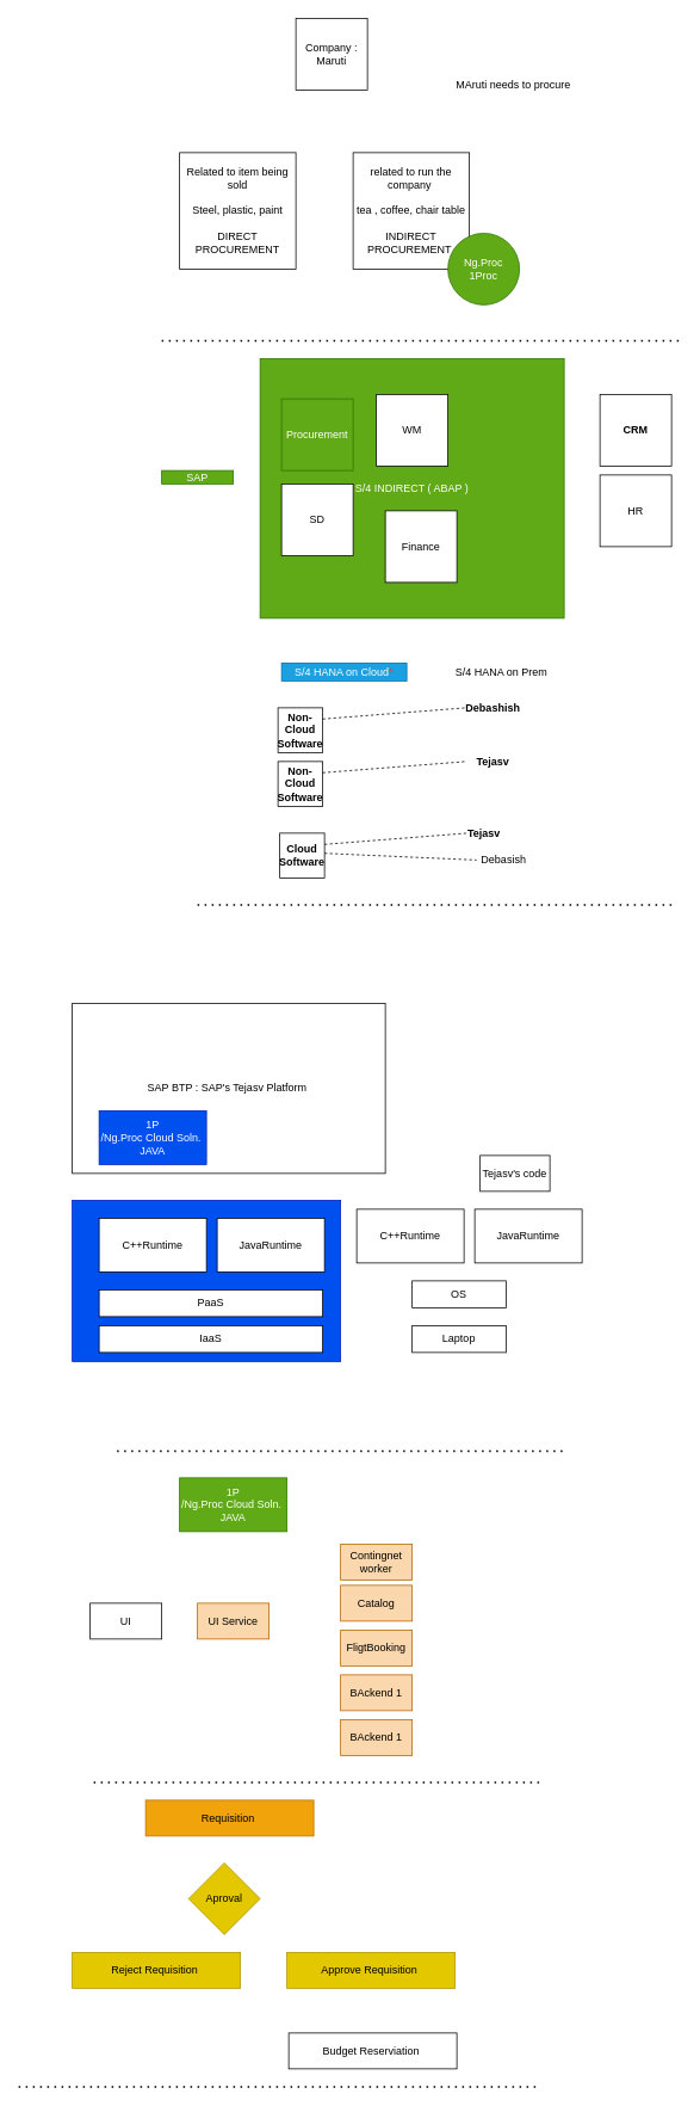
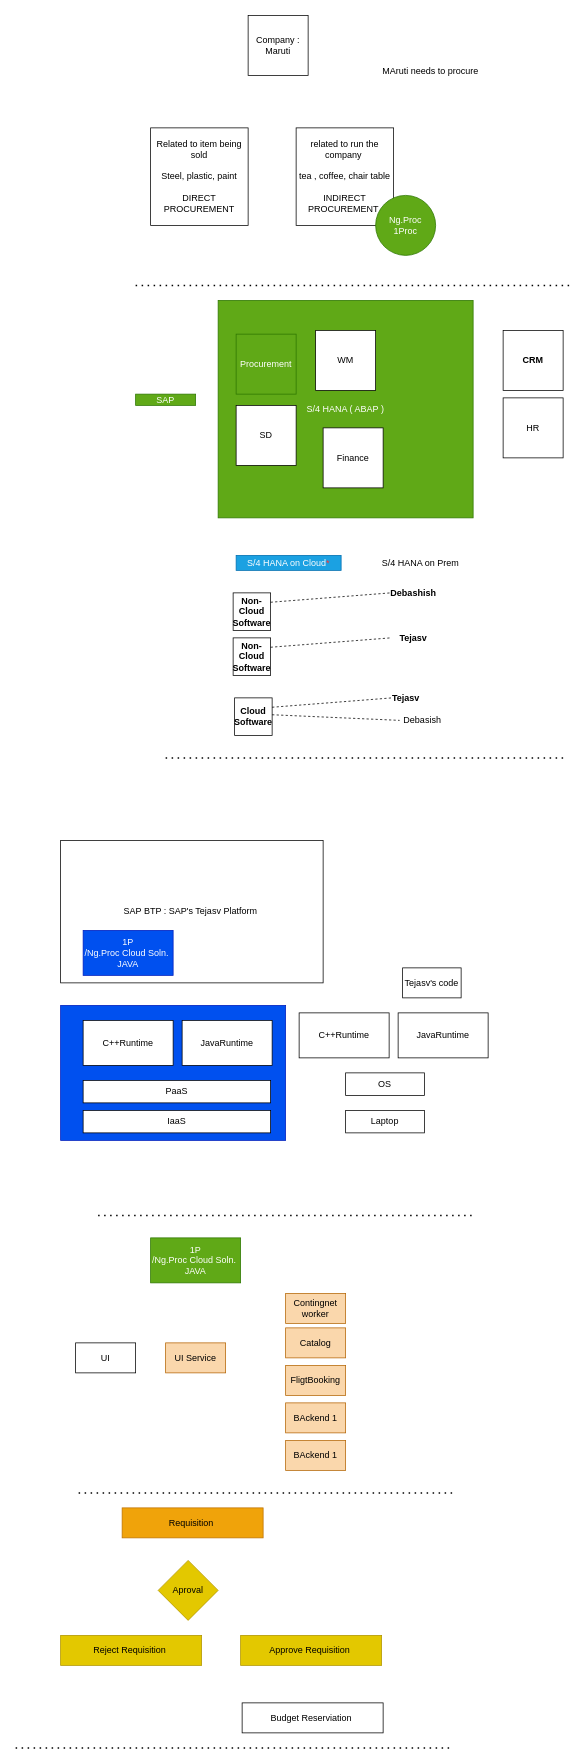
  <mxCell id="0" />
  <mxCell id="1" parent="0" />
  <mxCell id="2" value="" style="rounded=0;whiteSpace=wrap;html=1;fillColor=#0050ef;strokeColor=#001DBC;fontColor=#ffffff;" vertex="1" parent="1"><mxGeometry x="80" y="1340" width="300" height="180" as="geometry" /></mxCell>
  <mxCell id="3" value="SAP BTP : SAP's Tejasv Platform&amp;nbsp;" style="rounded=0;whiteSpace=wrap;html=1;" vertex="1" parent="1"><mxGeometry x="80" y="1120" width="350" height="190" as="geometry" /></mxCell>
- <mxCell id="4" value="S/4 INDIRECT ( ABAP )" style="text;html=1;align=center;verticalAlign=middle;whiteSpace=wrap;rounded=0;fillColor=#60a917;strokeColor=#2D7600;fontColor=#ffffff;labelPosition=center;verticalLabelPosition=middle;" vertex="1" parent="1"><mxGeometry x="290" y="400" width="340" height="290" as="geometry" /></mxCell>
+ <mxCell id="4" value="S/4 HANA ( ABAP )" style="text;html=1;align=center;verticalAlign=middle;whiteSpace=wrap;rounded=0;fillColor=#60a917;strokeColor=#2D7600;fontColor=#ffffff;labelPosition=center;verticalLabelPosition=middle;" vertex="1" parent="1"><mxGeometry x="290" y="400" width="340" height="290" as="geometry" /></mxCell>
  <mxCell id="5" value="Company : Maruti" style="whiteSpace=wrap;html=1;aspect=fixed;" vertex="1" parent="1"><mxGeometry x="330" y="20" width="80" height="80" as="geometry" /></mxCell>
  <mxCell id="6" value="Related to item being sold&lt;br&gt;&lt;br&gt;Steel, plastic, paint&lt;br&gt;&lt;br&gt;DIRECT PROCUREMENT" style="whiteSpace=wrap;html=1;aspect=fixed;" vertex="1" parent="1"><mxGeometry x="200" y="170" width="130" height="130" as="geometry" /></mxCell>
  <mxCell id="7" value="related to run the company&amp;nbsp;&lt;br&gt;&lt;br&gt;tea , coffee, chair table&lt;br&gt;&lt;br&gt;INDIRECT PROCUREMENT&amp;nbsp;" style="whiteSpace=wrap;html=1;aspect=fixed;" vertex="1" parent="1"><mxGeometry x="394" y="170" width="130" height="130" as="geometry" /></mxCell>
  <mxCell id="8" value="MAruti needs to procure&amp;nbsp;" style="text;html=1;strokeColor=none;fillColor=none;align=center;verticalAlign=middle;whiteSpace=wrap;rounded=0;" vertex="1" parent="1"><mxGeometry x="500" y="80" width="150" height="30" as="geometry" /></mxCell>
  <mxCell id="9" value="Ng.Proc&lt;br&gt;1Proc" style="ellipse;whiteSpace=wrap;html=1;aspect=fixed;fillColor=#60a917;strokeColor=#2D7600;fontColor=#ffffff;" vertex="1" parent="1"><mxGeometry x="500" y="260" width="80" height="80" as="geometry" /></mxCell>
  <mxCell id="10" value="" style="endArrow=none;dashed=1;html=1;dashPattern=1 3;strokeWidth=2;" edge="1" parent="1"><mxGeometry width="50" height="50" relative="1" as="geometry"><mxPoint x="180" y="380" as="sourcePoint" /><mxPoint x="760" y="380" as="targetPoint" /></mxGeometry></mxCell>
  <mxCell id="11" value="SAP" style="text;html=1;strokeColor=#2D7600;fillColor=#60a917;align=center;verticalAlign=middle;whiteSpace=wrap;rounded=0;fontColor=#ffffff;" vertex="1" parent="1"><mxGeometry x="180" y="525" width="80" height="15" as="geometry" /></mxCell>
  <mxCell id="12" value="Procurement" style="whiteSpace=wrap;html=1;aspect=fixed;fillColor=#60a917;strokeColor=#2D7600;fontColor=#ffffff;" vertex="1" parent="1"><mxGeometry x="314" y="445" width="80" height="80" as="geometry" /></mxCell>
  <mxCell id="13" value="SD" style="whiteSpace=wrap;html=1;aspect=fixed;" vertex="1" parent="1"><mxGeometry x="314" y="540" width="80" height="80" as="geometry" /></mxCell>
  <mxCell id="14" value="WM" style="whiteSpace=wrap;html=1;aspect=fixed;" vertex="1" parent="1"><mxGeometry x="420" y="440" width="80" height="80" as="geometry" /></mxCell>
  <mxCell id="15" value="Finance" style="whiteSpace=wrap;html=1;aspect=fixed;" vertex="1" parent="1"><mxGeometry x="430" y="570" width="80" height="80" as="geometry" /></mxCell>
  <mxCell id="16" value="CRM" style="whiteSpace=wrap;html=1;aspect=fixed;fontStyle=1" vertex="1" parent="1"><mxGeometry x="670" y="440" width="80" height="80" as="geometry" /></mxCell>
  <mxCell id="17" value="HR" style="whiteSpace=wrap;html=1;aspect=fixed;" vertex="1" parent="1"><mxGeometry x="670" y="530" width="80" height="80" as="geometry" /></mxCell>
  <mxCell id="18" value="S/4 HANA on Cloud&lt;font color=&quot;#ff3333&quot;&gt;*&lt;/font&gt;" style="text;html=1;strokeColor=#006EAF;fillColor=#1ba1e2;align=center;verticalAlign=middle;whiteSpace=wrap;rounded=0;fontColor=#ffffff;" vertex="1" parent="1"><mxGeometry x="314" y="740" width="140" height="20" as="geometry" /></mxCell>
  <mxCell id="19" value="S/4 HANA on Prem" style="text;html=1;strokeColor=none;fillColor=none;align=center;verticalAlign=middle;whiteSpace=wrap;rounded=0;" vertex="1" parent="1"><mxGeometry x="490" y="740" width="140" height="20" as="geometry" /></mxCell>
  <mxCell id="20" value="Non-Cloud Software" style="whiteSpace=wrap;html=1;aspect=fixed;fontStyle=1" vertex="1" parent="1"><mxGeometry x="310" y="790" width="50" height="50" as="geometry" /></mxCell>
  <mxCell id="21" value="" style="endArrow=none;dashed=1;html=1;exitX=1;exitY=0.25;exitDx=0;exitDy=0;fontStyle=1" edge="1" parent="1" source="20"><mxGeometry width="50" height="50" relative="1" as="geometry"><mxPoint x="460" y="840" as="sourcePoint" /><mxPoint x="520" y="790" as="targetPoint" /></mxGeometry></mxCell>
  <mxCell id="22" value="Debashish" style="text;html=1;align=center;verticalAlign=middle;resizable=0;points=[];autosize=1;strokeColor=none;fontStyle=1" vertex="1" parent="1"><mxGeometry x="510" y="780" width="80" height="20" as="geometry" /></mxCell>
  <mxCell id="23" value="Non-Cloud Software" style="whiteSpace=wrap;html=1;aspect=fixed;fontStyle=1" vertex="1" parent="1"><mxGeometry x="310" y="850" width="50" height="50" as="geometry" /></mxCell>
  <mxCell id="24" value="" style="endArrow=none;dashed=1;html=1;exitX=1;exitY=0.25;exitDx=0;exitDy=0;fontStyle=1" edge="1" parent="1" source="23"><mxGeometry width="50" height="50" relative="1" as="geometry"><mxPoint x="460" y="900" as="sourcePoint" /><mxPoint x="520" y="850" as="targetPoint" /></mxGeometry></mxCell>
  <mxCell id="25" value="Tejasv" style="text;html=1;align=center;verticalAlign=middle;resizable=0;points=[];autosize=1;strokeColor=none;fontStyle=1" vertex="1" parent="1"><mxGeometry x="525" y="840" width="50" height="20" as="geometry" /></mxCell>
  <mxCell id="26" value="Cloud Software" style="whiteSpace=wrap;html=1;aspect=fixed;fontStyle=1" vertex="1" parent="1"><mxGeometry x="312" y="930" width="50" height="50" as="geometry" /></mxCell>
  <mxCell id="27" value="" style="endArrow=none;dashed=1;html=1;exitX=1;exitY=0.25;exitDx=0;exitDy=0;fontStyle=1" edge="1" parent="1" source="26"><mxGeometry width="50" height="50" relative="1" as="geometry"><mxPoint x="462" y="980" as="sourcePoint" /><mxPoint x="522" y="930" as="targetPoint" /></mxGeometry></mxCell>
  <mxCell id="28" value="Tejasv" style="text;html=1;align=center;verticalAlign=middle;resizable=0;points=[];autosize=1;strokeColor=none;fontStyle=1" vertex="1" parent="1"><mxGeometry x="515" y="920" width="50" height="20" as="geometry" /></mxCell>
  <mxCell id="29" value="" style="endArrow=none;dashed=1;html=1;exitX=1;exitY=0.25;exitDx=0;exitDy=0;fontStyle=1" edge="1" parent="1"><mxGeometry width="50" height="50" relative="1" as="geometry"><mxPoint x="362" y="952.5" as="sourcePoint" /><mxPoint x="532" y="960" as="targetPoint" /></mxGeometry></mxCell>
  <mxCell id="30" value="Debasish" style="text;html=1;align=center;verticalAlign=middle;resizable=0;points=[];autosize=1;strokeColor=none;" vertex="1" parent="1"><mxGeometry x="527" y="950" width="70" height="20" as="geometry" /></mxCell>
  <mxCell id="31" value="" style="endArrow=none;dashed=1;html=1;dashPattern=1 3;strokeWidth=2;" edge="1" parent="1"><mxGeometry width="50" height="50" relative="1" as="geometry"><mxPoint x="220" y="1010" as="sourcePoint" /><mxPoint x="750" y="1010" as="targetPoint" /></mxGeometry></mxCell>
  <mxCell id="32" value="1P&lt;br&gt;/Ng.Proc Cloud Soln.&amp;nbsp; JAVA" style="rounded=0;whiteSpace=wrap;html=1;fillColor=#0050ef;strokeColor=#001DBC;fontColor=#ffffff;" vertex="1" parent="1"><mxGeometry x="110" y="1240" width="120" height="60" as="geometry" /></mxCell>
  <mxCell id="33" value="IaaS" style="rounded=0;whiteSpace=wrap;html=1;" vertex="1" parent="1"><mxGeometry x="110" y="1480" width="250" height="30" as="geometry" /></mxCell>
  <mxCell id="34" value="Laptop" style="rounded=0;whiteSpace=wrap;html=1;" vertex="1" parent="1"><mxGeometry x="460" y="1480" width="105" height="30" as="geometry" /></mxCell>
  <mxCell id="35" value="PaaS" style="rounded=0;whiteSpace=wrap;html=1;" vertex="1" parent="1"><mxGeometry x="110" y="1440" width="250" height="30" as="geometry" /></mxCell>
  <mxCell id="36" value="OS" style="rounded=0;whiteSpace=wrap;html=1;" vertex="1" parent="1"><mxGeometry x="460" y="1430" width="105" height="30" as="geometry" /></mxCell>
  <mxCell id="37" value="JavaRuntime" style="rounded=0;whiteSpace=wrap;html=1;" vertex="1" parent="1"><mxGeometry x="242" y="1360" width="120" height="60" as="geometry" /></mxCell>
  <mxCell id="38" value="C++Runtime" style="rounded=0;whiteSpace=wrap;html=1;" vertex="1" parent="1"><mxGeometry x="110" y="1360" width="120" height="60" as="geometry" /></mxCell>
  <mxCell id="39" value="JavaRuntime" style="rounded=0;whiteSpace=wrap;html=1;" vertex="1" parent="1"><mxGeometry x="530" y="1350" width="120" height="60" as="geometry" /></mxCell>
  <mxCell id="40" value="C++Runtime" style="rounded=0;whiteSpace=wrap;html=1;" vertex="1" parent="1"><mxGeometry x="398" y="1350" width="120" height="60" as="geometry" /></mxCell>
  <mxCell id="41" value="Tejasv's code" style="rounded=0;whiteSpace=wrap;html=1;" vertex="1" parent="1"><mxGeometry x="536" y="1290" width="78" height="40" as="geometry" /></mxCell>
  <mxCell id="42" value="" style="endArrow=none;dashed=1;html=1;dashPattern=1 3;strokeWidth=2;" edge="1" parent="1"><mxGeometry width="50" height="50" relative="1" as="geometry"><mxPoint x="130" y="1620" as="sourcePoint" /><mxPoint x="630" y="1620" as="targetPoint" /></mxGeometry></mxCell>
  <mxCell id="43" value="1P&lt;br&gt;/Ng.Proc Cloud Soln.&amp;nbsp; JAVA" style="rounded=0;whiteSpace=wrap;html=1;fillColor=#60a917;strokeColor=#2D7600;fontColor=#ffffff;" vertex="1" parent="1"><mxGeometry x="200" y="1650" width="120" height="60" as="geometry" /></mxCell>
  <mxCell id="44" value="UI" style="rounded=0;whiteSpace=wrap;html=1;" vertex="1" parent="1"><mxGeometry x="100" y="1790" width="80" height="40" as="geometry" /></mxCell>
  <mxCell id="45" value="Contingnet worker" style="rounded=0;whiteSpace=wrap;html=1;fillColor=#fad7ac;strokeColor=#b46504;fontColor=#000000;" vertex="1" parent="1"><mxGeometry x="380" y="1724" width="80" height="40" as="geometry" /></mxCell>
  <mxCell id="46" value="BAckend 1" style="rounded=0;whiteSpace=wrap;html=1;fillColor=#fad7ac;strokeColor=#b46504;fontColor=#000000;" vertex="1" parent="1"><mxGeometry x="380" y="1920" width="80" height="40" as="geometry" /></mxCell>
  <mxCell id="47" value="BAckend 1" style="rounded=0;whiteSpace=wrap;html=1;fillColor=#fad7ac;strokeColor=#b46504;fontColor=#000000;" vertex="1" parent="1"><mxGeometry x="380" y="1870" width="80" height="40" as="geometry" /></mxCell>
  <mxCell id="48" value="FligtBooking" style="rounded=0;whiteSpace=wrap;html=1;fillColor=#fad7ac;strokeColor=#b46504;fontColor=#000000;" vertex="1" parent="1"><mxGeometry x="380" y="1820" width="80" height="40" as="geometry" /></mxCell>
  <mxCell id="49" value="UI Service" style="rounded=0;whiteSpace=wrap;html=1;fillColor=#fad7ac;strokeColor=#b46504;fontColor=#000000;" vertex="1" parent="1"><mxGeometry x="220" y="1790" width="80" height="40" as="geometry" /></mxCell>
  <mxCell id="50" value="Catalog" style="rounded=0;whiteSpace=wrap;html=1;fillColor=#fad7ac;strokeColor=#b46504;fontColor=#000000;" vertex="1" parent="1"><mxGeometry x="380" y="1770" width="80" height="40" as="geometry" /></mxCell>
  <mxCell id="51" value="" style="endArrow=none;dashed=1;html=1;dashPattern=1 3;strokeWidth=2;" edge="1" parent="1"><mxGeometry width="50" height="50" relative="1" as="geometry"><mxPoint x="104" y="1990" as="sourcePoint" /><mxPoint x="604" y="1990" as="targetPoint" /></mxGeometry></mxCell>
  <mxCell id="52" value="Requisition&amp;nbsp;" style="rounded=0;whiteSpace=wrap;html=1;fillColor=#f0a30a;strokeColor=#BD7000;fontColor=#000000;" vertex="1" parent="1"><mxGeometry x="162" y="2010" width="188" height="40" as="geometry" /></mxCell>
  <mxCell id="53" value="Aproval" style="rhombus;whiteSpace=wrap;html=1;fontColor=#000000;fillColor=#e3c800;strokeColor=#B09500;" vertex="1" parent="1"><mxGeometry x="210" y="2080" width="80" height="80" as="geometry" /></mxCell>
  <mxCell id="54" value="Approve Requisition&amp;nbsp;" style="rounded=0;whiteSpace=wrap;html=1;fillColor=#e3c800;strokeColor=#B09500;fontColor=#000000;" vertex="1" parent="1"><mxGeometry x="320" y="2180" width="188" height="40" as="geometry" /></mxCell>
  <mxCell id="55" value="Reject Requisition&amp;nbsp;" style="rounded=0;whiteSpace=wrap;html=1;fillColor=#e3c800;strokeColor=#B09500;fontColor=#000000;" vertex="1" parent="1"><mxGeometry x="80" y="2180" width="188" height="40" as="geometry" /></mxCell>
  <mxCell id="56" value="Budget Reserviation&amp;nbsp;" style="rounded=0;whiteSpace=wrap;html=1;" vertex="1" parent="1"><mxGeometry x="322" y="2270" width="188" height="40" as="geometry" /></mxCell>
  <mxCell id="57" value="" style="endArrow=none;dashed=1;html=1;dashPattern=1 3;strokeWidth=2;" edge="1" parent="1"><mxGeometry width="50" height="50" relative="1" as="geometry"><mxPoint x="20" y="2330" as="sourcePoint" /><mxPoint x="604" y="2330" as="targetPoint" /></mxGeometry></mxCell>
